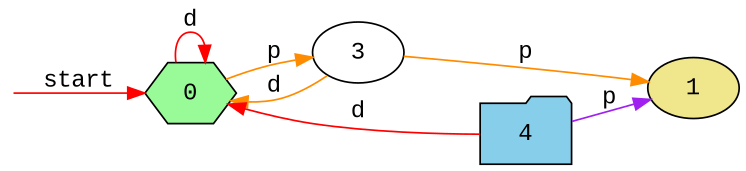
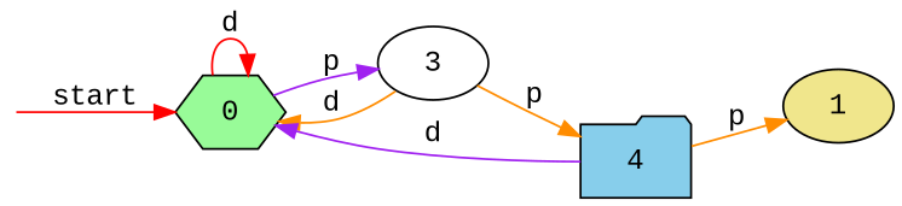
  digraph {
    fontname="Liberation Mono"
    rankdir=LR
    node [fontname="Liberation Mono" shape=ellipse style=filled]
    edge [color=darkorange fontname="Liberation Mono"]
    __start [shape=point style=invis]
    0 [fillcolor=palegreen shape=hexagon]
    3 [fillcolor=white]
    4 [fillcolor=skyblue shape=folder]
    1 [fillcolor=khaki]
    __start -> 0 [color=red label=start]
    0 -> 0 [color=red label=d]
-   0 -> 3 [label=p]
+   0 -> 3 [color=purple label=p]
    3 -> 0 [label=d]
-   3 -> 1 [label=p]
-   4 -> 0 [color=red label=d]
-   4 -> 1 [color=purple label=p]
+   3 -> 4 [label=p]
+   4 -> 0 [color=purple label=d]
+   4 -> 1 [label=p]
  }
